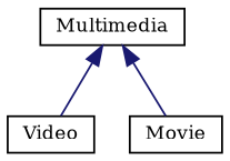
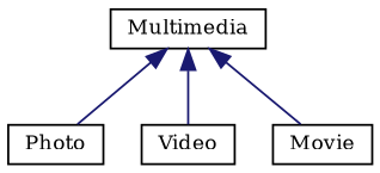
  digraph {
    fontname="DejaVu Serif"
    rankdir=TB
    node [color=black fillcolor=white fontname="DejaVu Serif" fontsize=10 shape=record style=filled]
    edge [color=midnightblue dir=back fontname="DejaVu Serif" fontsize=10 labelfontname=Helvetica labelfontsize=10 style=solid]
    n1 [height=0.2 label=Multimedia width=0.4]
+   n2 [height=0.2 label=Photo width=0.4]
    n3 [height=0.2 label=Video width=0.4]
    n4 [height=0.2 label=Movie width=0.4]
+   n1 -> n2
    n1 -> n3
    n1 -> n4
  }
